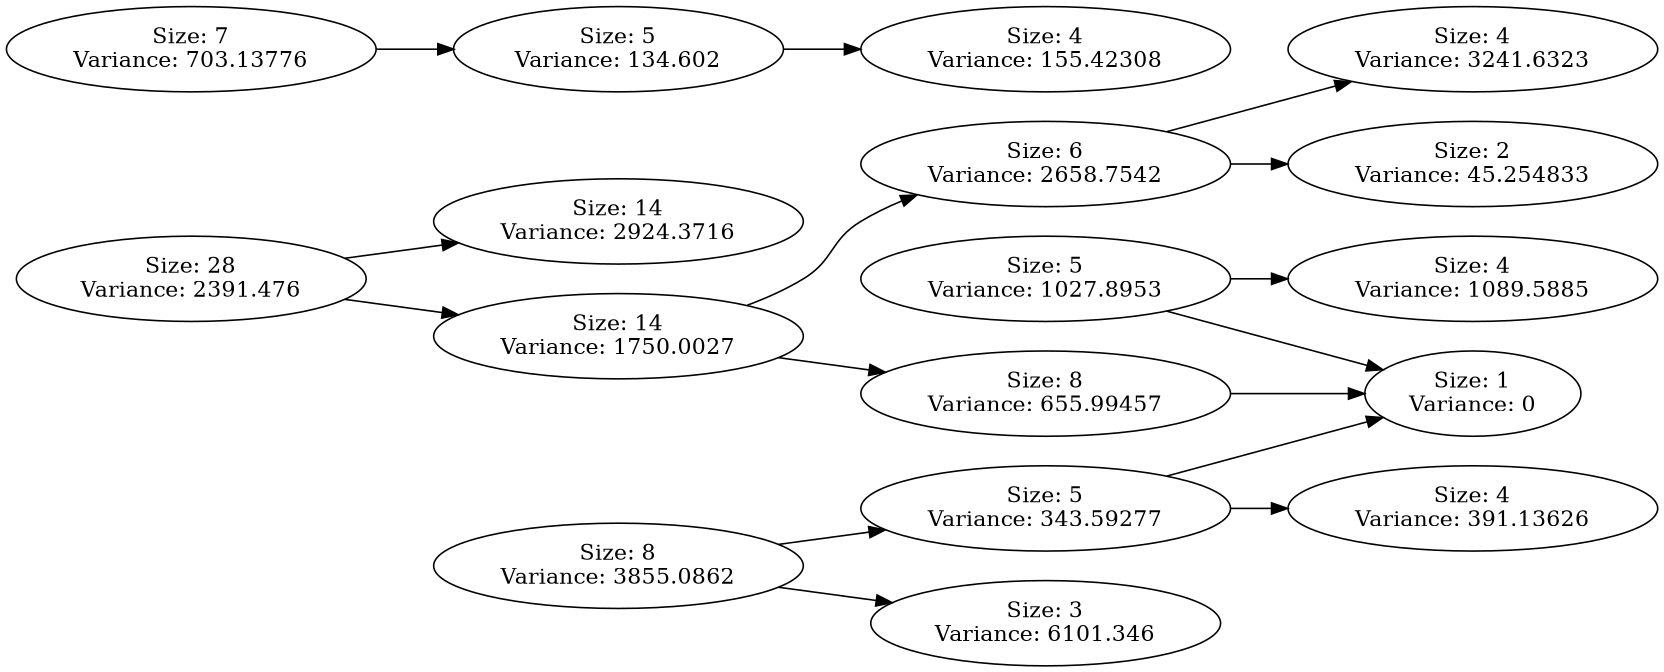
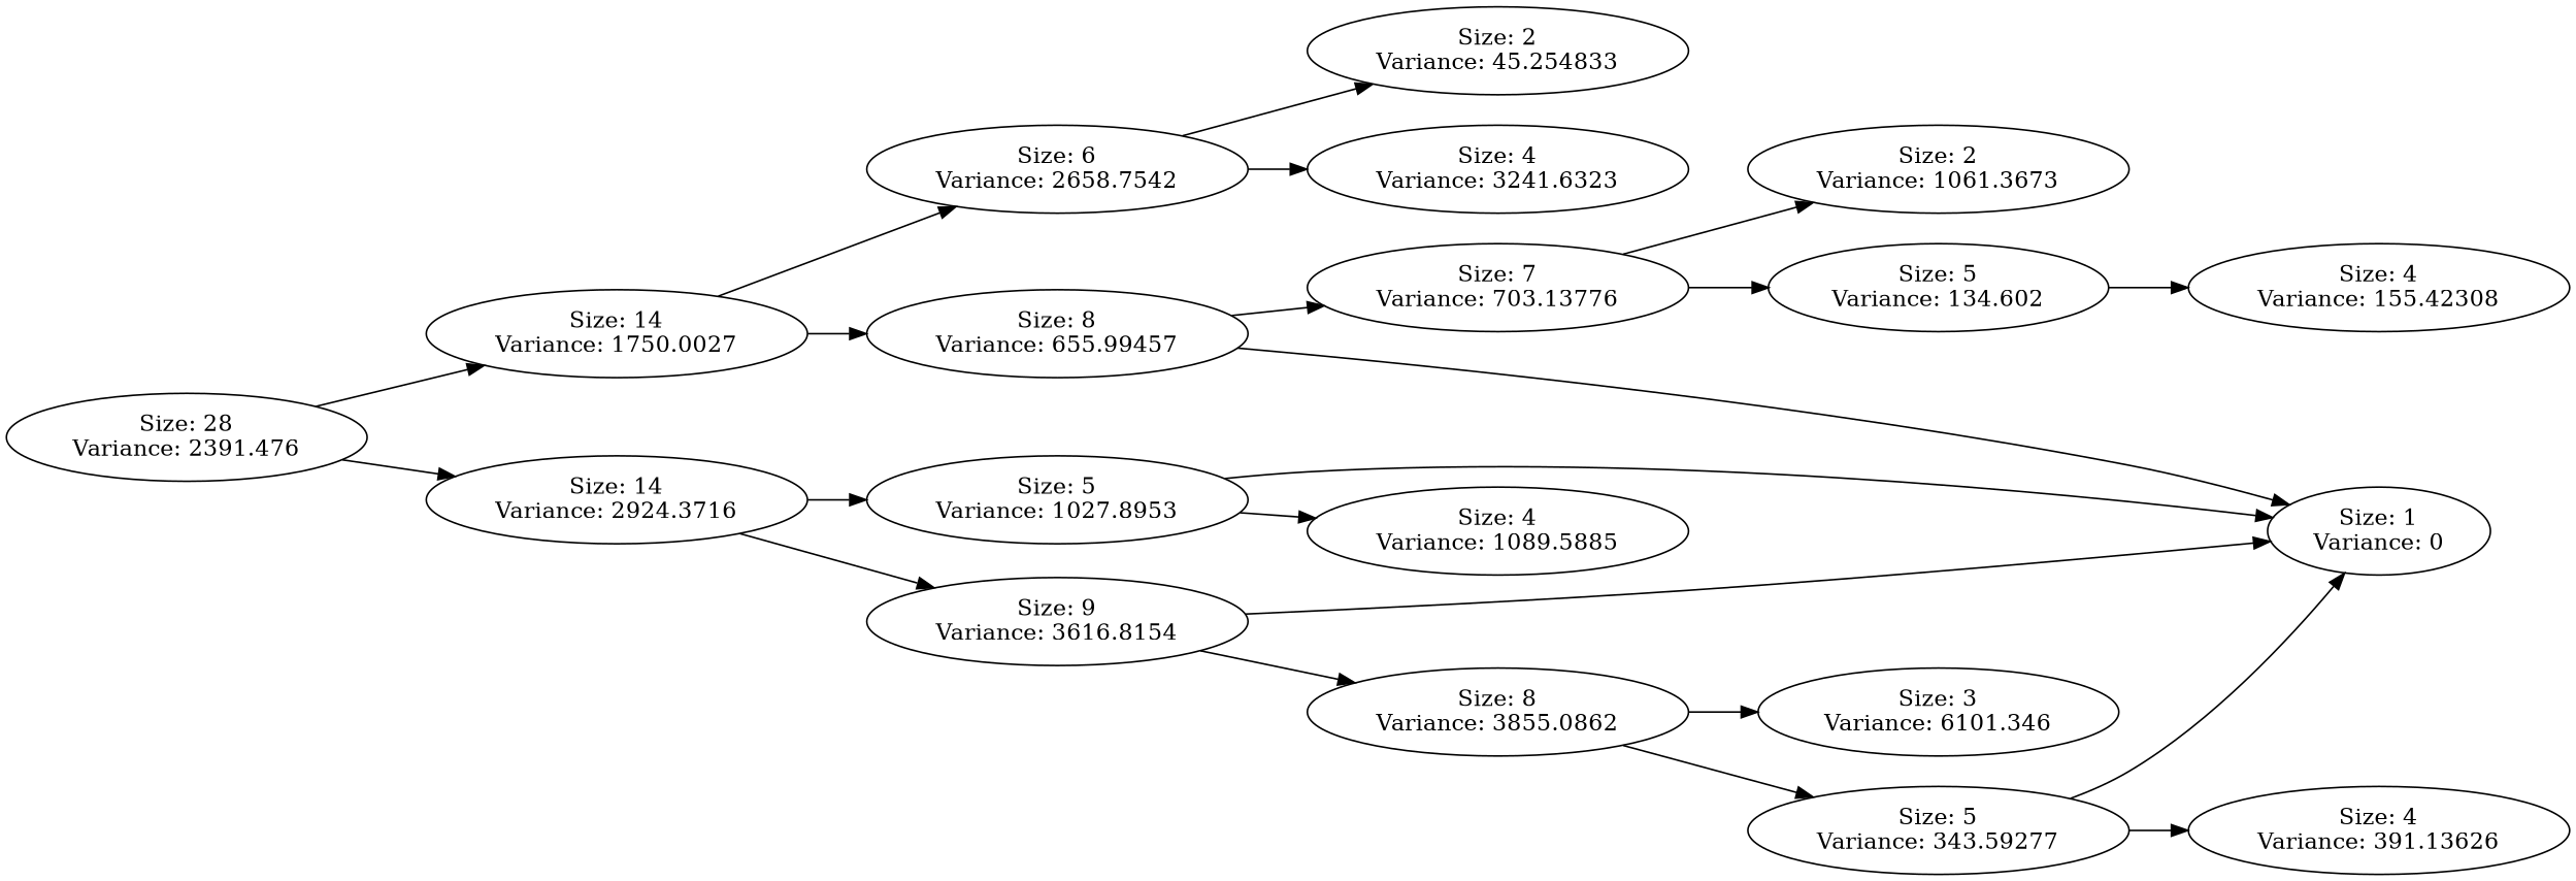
  digraph {
    L=4
    rankdir=LR
    "Size: 28\nVariance: 2391.476"
    "Size: 14\nVariance: 1750.0027"
    "Size: 14\nVariance: 2924.3716"
    "Size: 6\nVariance: 2658.7542"
    "Size: 8\nVariance: 655.99457"
    "Size: 5\nVariance: 1027.8953"
+   "Size: 9\nVariance: 3616.8154"
    "Size: 2\nVariance: 45.254833"
    "Size: 4\nVariance: 3241.6323"
    "Size: 7\nVariance: 703.13776"
    "Size: 1\nVariance: 0"
    "Size: 4\nVariance: 1089.5885"
    "Size: 8\nVariance: 3855.0862"
+   "Size: 2\nVariance: 1061.3673"
    "Size: 5\nVariance: 134.602"
    "Size: 4\nVariance: 155.42308"
    "Size: 3\nVariance: 6101.346"
    "Size: 5\nVariance: 343.59277"
    "Size: 4\nVariance: 391.13626"
    "Size: 28\nVariance: 2391.476" -> "Size: 14\nVariance: 1750.0027"
    "Size: 28\nVariance: 2391.476" -> "Size: 14\nVariance: 2924.3716"
    "Size: 14\nVariance: 1750.0027" -> "Size: 6\nVariance: 2658.7542"
    "Size: 14\nVariance: 1750.0027" -> "Size: 8\nVariance: 655.99457"
+   "Size: 14\nVariance: 2924.3716" -> "Size: 5\nVariance: 1027.8953"
+   "Size: 14\nVariance: 2924.3716" -> "Size: 9\nVariance: 3616.8154"
    "Size: 6\nVariance: 2658.7542" -> "Size: 2\nVariance: 45.254833"
    "Size: 6\nVariance: 2658.7542" -> "Size: 4\nVariance: 3241.6323"
+   "Size: 8\nVariance: 655.99457" -> "Size: 7\nVariance: 703.13776"
    "Size: 8\nVariance: 655.99457" -> "Size: 1\nVariance: 0"
    "Size: 5\nVariance: 1027.8953" -> "Size: 1\nVariance: 0"
    "Size: 5\nVariance: 1027.8953" -> "Size: 4\nVariance: 1089.5885"
+   "Size: 9\nVariance: 3616.8154" -> "Size: 1\nVariance: 0"
+   "Size: 9\nVariance: 3616.8154" -> "Size: 8\nVariance: 3855.0862"
+   "Size: 7\nVariance: 703.13776" -> "Size: 2\nVariance: 1061.3673"
    "Size: 7\nVariance: 703.13776" -> "Size: 5\nVariance: 134.602"
    "Size: 8\nVariance: 3855.0862" -> "Size: 3\nVariance: 6101.346"
    "Size: 8\nVariance: 3855.0862" -> "Size: 5\nVariance: 343.59277"
    "Size: 5\nVariance: 134.602" -> "Size: 4\nVariance: 155.42308"
    "Size: 5\nVariance: 343.59277" -> "Size: 1\nVariance: 0"
    "Size: 5\nVariance: 343.59277" -> "Size: 4\nVariance: 391.13626"
  }
